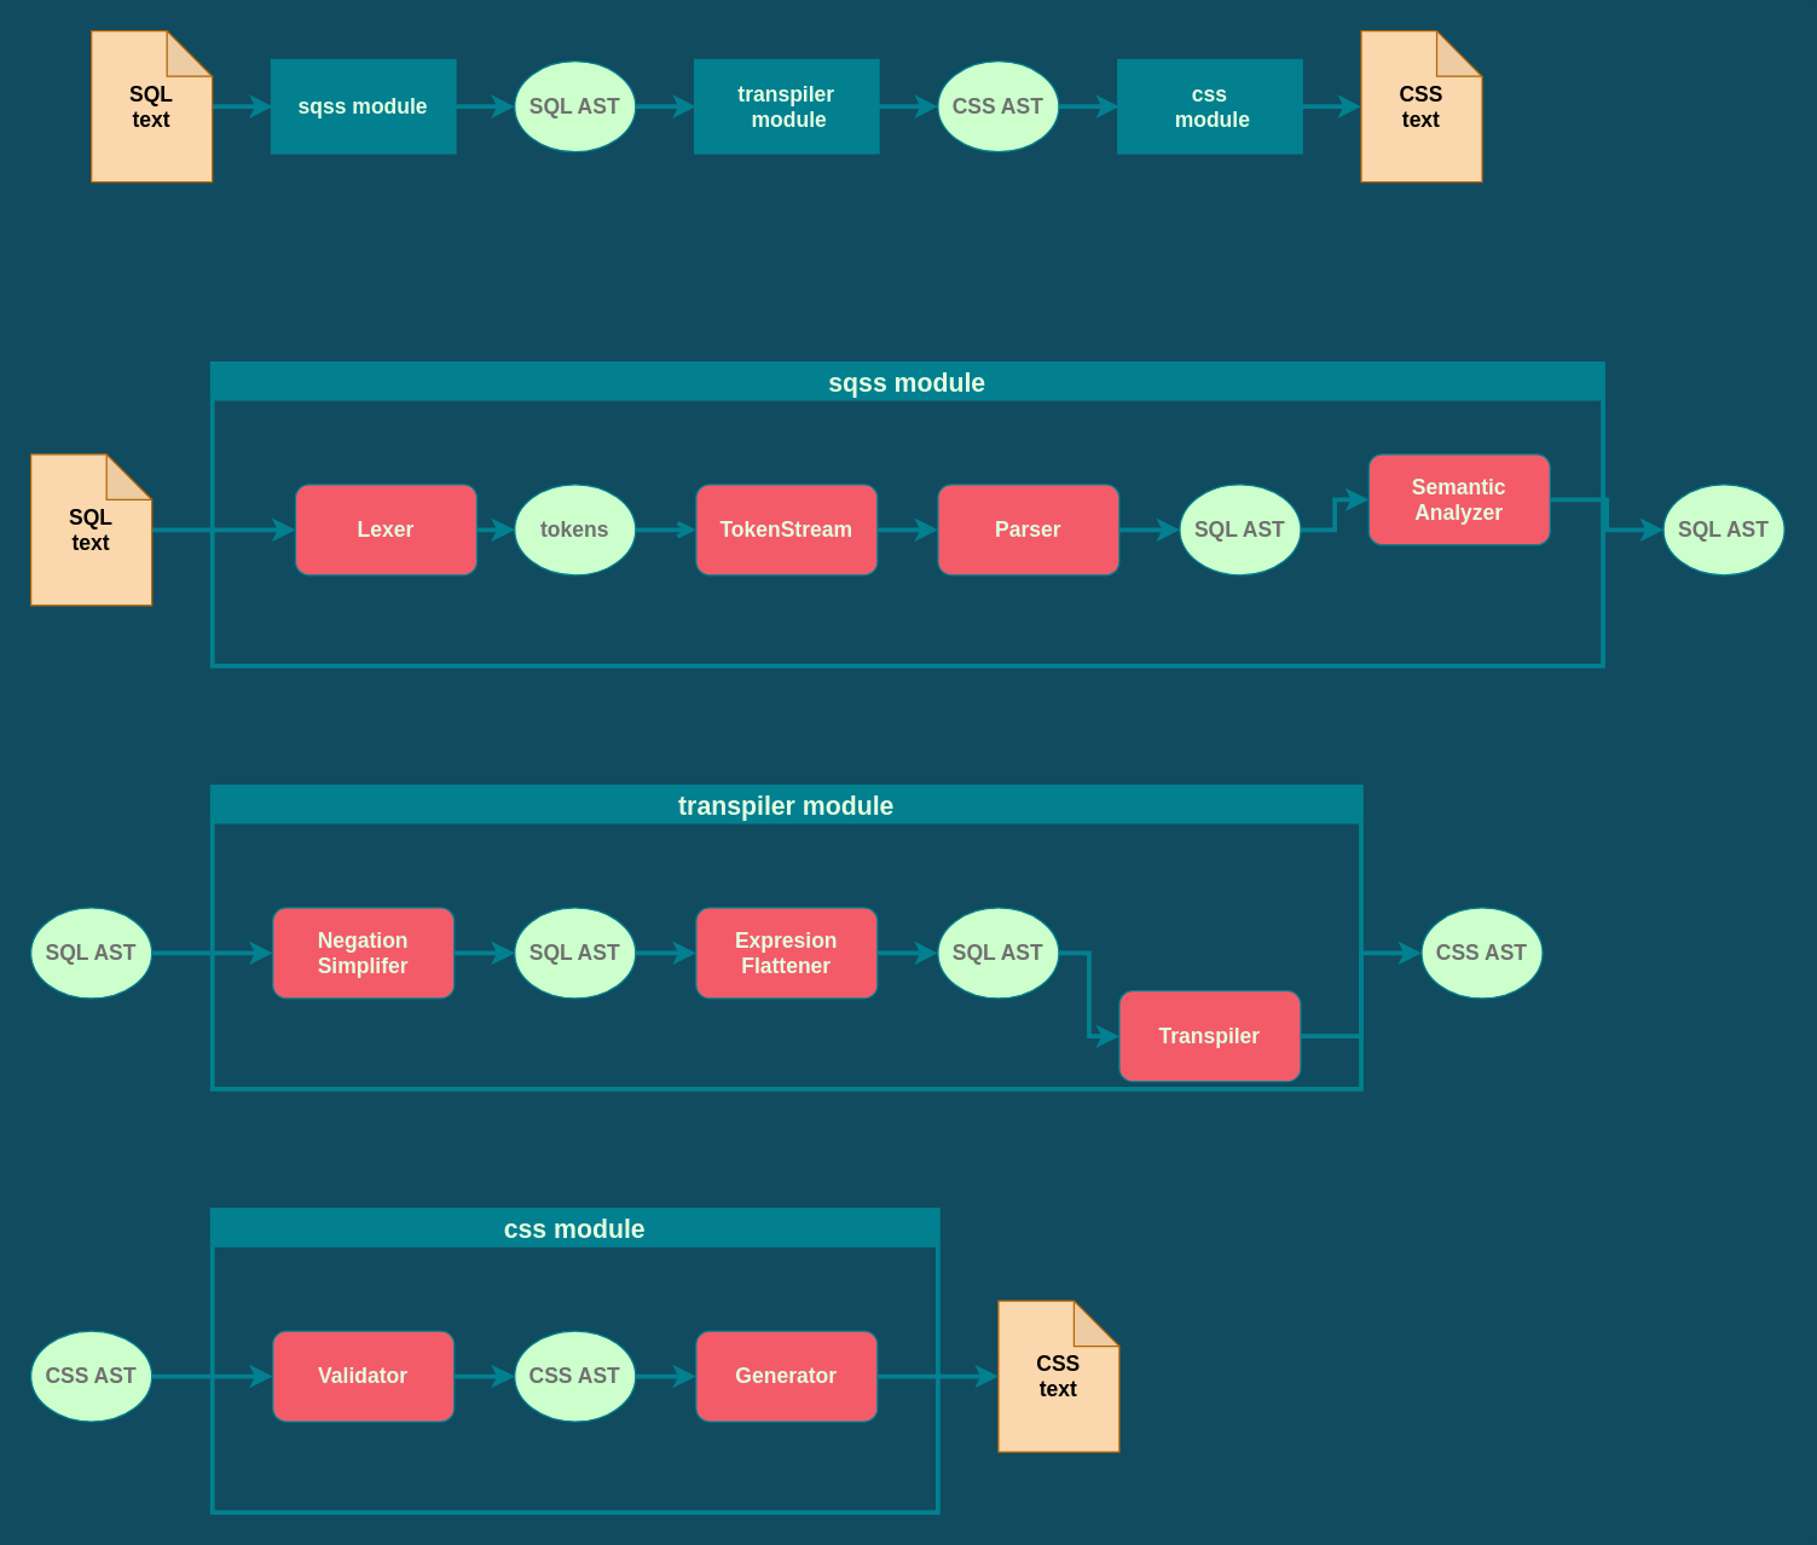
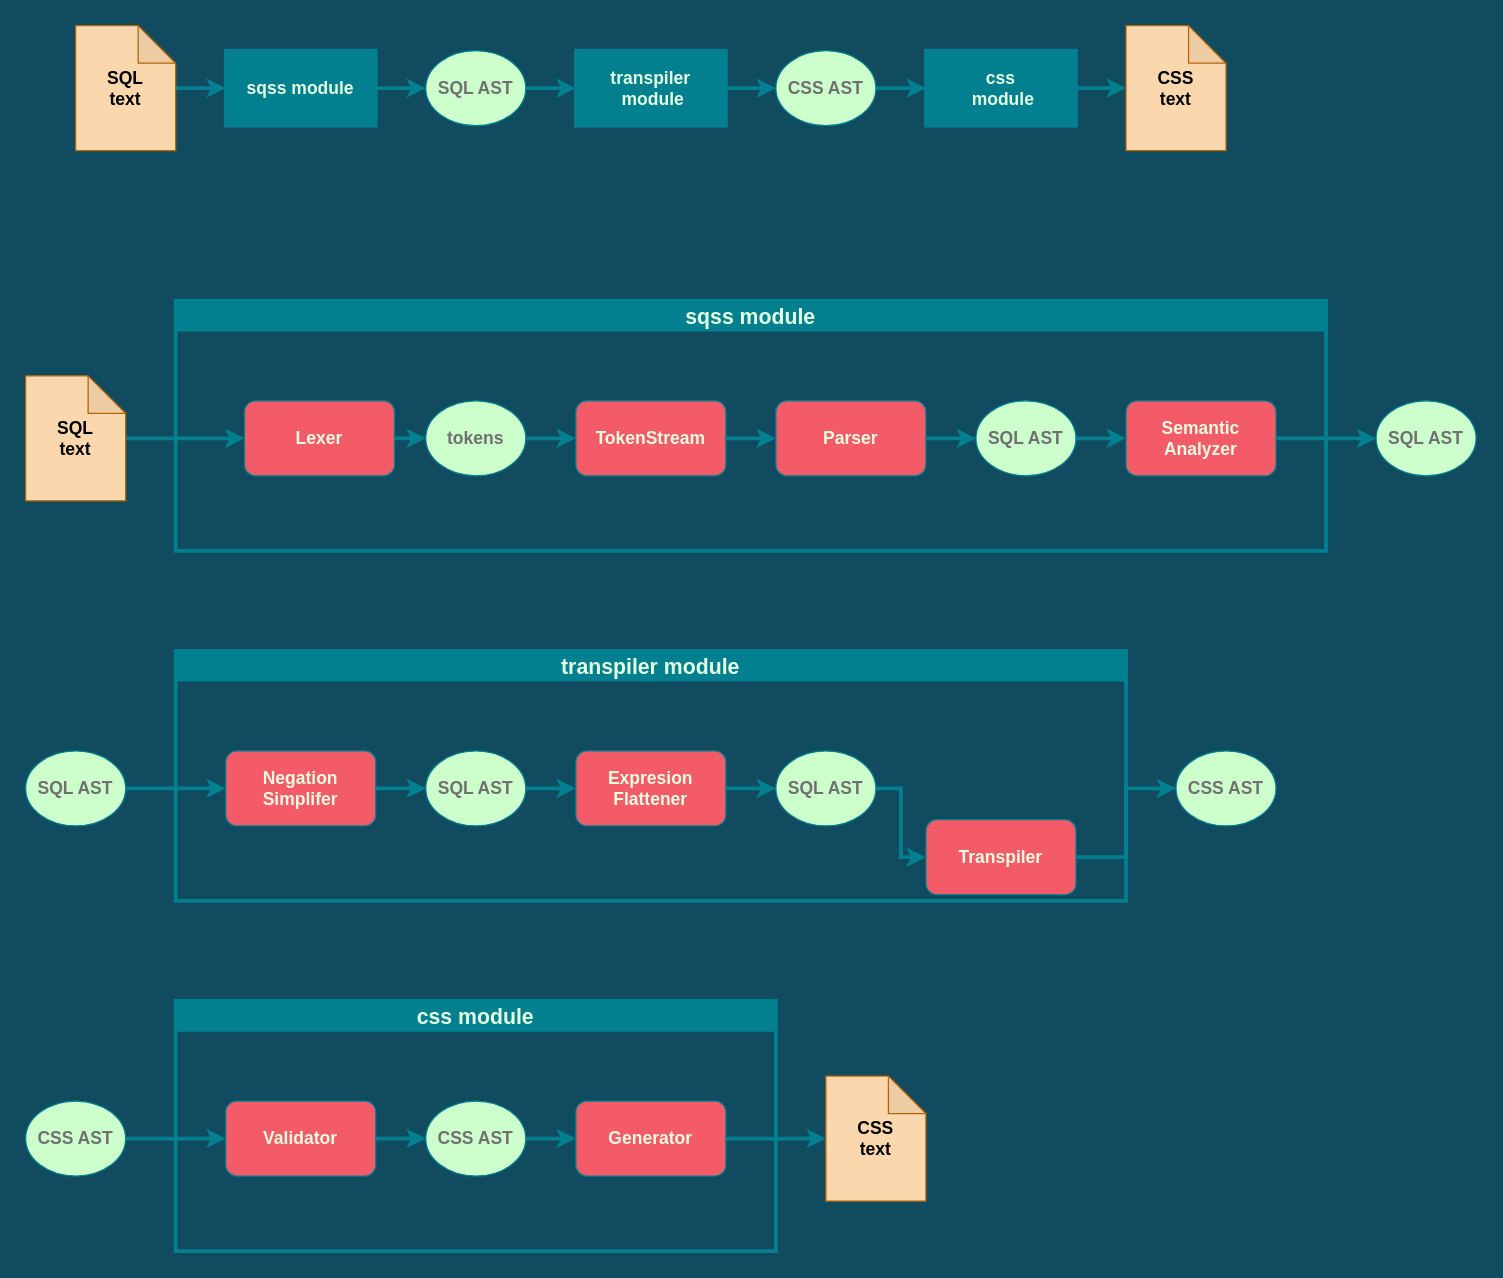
  <mxCell id="0" />
  <mxCell id="1" parent="0" />
  <mxCell id="2" value="sqss module" style="swimlane;fontColor=#E4FDE1;strokeColor=#028090;fillColor=#028090;fontSize=17;labelBackgroundColor=none;strokeWidth=3;" vertex="1" parent="1"><mxGeometry x="140" y="240" width="920" height="200" as="geometry" /></mxCell>
  <mxCell id="3" value="Lexer" style="rounded=1;whiteSpace=wrap;html=1;fontColor=#E4FDE1;strokeColor=#028090;fillColor=#F45B69;fillStyle=auto;fontStyle=1;fontSize=14;" vertex="1" parent="2"><mxGeometry x="55" y="80" width="120" height="60" as="geometry" /></mxCell>
- <mxCell id="4" style="edgeStyle=orthogonalEdgeStyle;rounded=0;orthogonalLoop=1;jettySize=auto;html=1;entryX=0;entryY=0.5;entryDx=0;entryDy=0;fontColor=#E4FDE1;strokeColor=#028090;fillColor=#F45B69;strokeWidth=3;endArrow=open;" edge="1" parent="2" source="5" target="8"><mxGeometry relative="1" as="geometry" /></mxCell>
+ <mxCell id="4" style="edgeStyle=orthogonalEdgeStyle;rounded=0;orthogonalLoop=1;jettySize=auto;html=1;entryX=0;entryY=0.5;entryDx=0;entryDy=0;fontColor=#E4FDE1;strokeColor=#028090;fillColor=#F45B69;strokeWidth=3;" edge="1" parent="2" source="5" target="8"><mxGeometry relative="1" as="geometry" /></mxCell>
  <mxCell id="5" value="tokens" style="ellipse;whiteSpace=wrap;html=1;fillColor=#CCFFCC;strokeColor=#028090;fontColor=#707070;rounded=1;fillStyle=auto;fontStyle=1;fontSize=14;" vertex="1" parent="2"><mxGeometry x="200" y="80" width="80" height="60" as="geometry" /></mxCell>
  <mxCell id="6" value="" style="edgeStyle=orthogonalEdgeStyle;rounded=0;orthogonalLoop=1;jettySize=auto;html=1;fontColor=#E4FDE1;strokeColor=#028090;fillColor=#F45B69;" edge="1" parent="2" source="3" target="5"><mxGeometry relative="1" as="geometry" /></mxCell>
  <mxCell id="7" style="edgeStyle=orthogonalEdgeStyle;rounded=0;orthogonalLoop=1;jettySize=auto;html=1;fontColor=#E4FDE1;strokeColor=#028090;fillColor=#F45B69;strokeWidth=3;" edge="1" parent="2" source="3" target="5"><mxGeometry relative="1" as="geometry" /></mxCell>
  <mxCell id="8" value="TokenStream" style="rounded=1;whiteSpace=wrap;html=1;fontColor=#E4FDE1;strokeColor=#028090;fillColor=#F45B69;fillStyle=auto;fontStyle=1;fontSize=14;" vertex="1" parent="2"><mxGeometry x="320" y="80" width="120" height="60" as="geometry" /></mxCell>
  <mxCell id="9" style="edgeStyle=orthogonalEdgeStyle;rounded=0;orthogonalLoop=1;jettySize=auto;html=1;entryX=0;entryY=0.5;entryDx=0;entryDy=0;fontColor=#E4FDE1;strokeColor=#028090;fillColor=#F45B69;strokeWidth=3;" edge="1" parent="1" source="10" target="3"><mxGeometry relative="1" as="geometry" /></mxCell>
  <mxCell id="10" value="&lt;div style=&quot;font-size: 14px;&quot;&gt;SQL&lt;/div&gt;&lt;div style=&quot;font-size: 14px;&quot;&gt;text&lt;br style=&quot;font-size: 14px;&quot;&gt;&lt;/div&gt;" style="shape=note;whiteSpace=wrap;html=1;backgroundOutline=1;darkOpacity=0.05;strokeColor=#b46504;fillColor=#fad7ac;fontStyle=1;fontSize=14;" vertex="1" parent="1"><mxGeometry y="300" width="80" height="100" as="geometry" x="20" /></mxCell>
  <mxCell id="11" value="" style="edgeStyle=orthogonalEdgeStyle;rounded=0;orthogonalLoop=1;jettySize=auto;html=1;fontColor=#E4FDE1;strokeColor=#028090;fillColor=#F45B69;strokeWidth=3;" edge="1" parent="1" source="12" target="15"><mxGeometry relative="1" as="geometry" /></mxCell>
  <mxCell id="12" value="Parser" style="rounded=1;whiteSpace=wrap;html=1;fontColor=#E4FDE1;strokeColor=#028090;fillColor=#F45B69;fillStyle=auto;fontStyle=1;fontSize=14;" vertex="1" parent="1"><mxGeometry x="620" y="320" width="120" height="60" as="geometry" /></mxCell>
  <mxCell id="13" style="edgeStyle=orthogonalEdgeStyle;rounded=0;orthogonalLoop=1;jettySize=auto;html=1;entryX=0;entryY=0.5;entryDx=0;entryDy=0;fontColor=#E4FDE1;strokeColor=#028090;fillColor=#F45B69;strokeWidth=3;" edge="1" parent="1" source="8" target="12"><mxGeometry relative="1" as="geometry" /></mxCell>
  <mxCell id="14" style="edgeStyle=orthogonalEdgeStyle;rounded=0;orthogonalLoop=1;jettySize=auto;html=1;fontColor=#E4FDE1;strokeColor=#028090;fillColor=#F45B69;strokeWidth=3;" edge="1" parent="1" source="15" target="17"><mxGeometry relative="1" as="geometry" /></mxCell>
  <mxCell id="15" value="SQL AST" style="ellipse;whiteSpace=wrap;html=1;fillColor=#CCFFCC;strokeColor=#028090;fontColor=#707070;rounded=1;fillStyle=auto;fontStyle=1;fontSize=14;" vertex="1" parent="1"><mxGeometry x="780" y="320" width="80" height="60" as="geometry" /></mxCell>
  <mxCell id="16" value="" style="edgeStyle=orthogonalEdgeStyle;rounded=0;orthogonalLoop=1;jettySize=auto;html=1;fontColor=#E4FDE1;strokeColor=#028090;fillColor=#F45B69;strokeWidth=3;" edge="1" parent="1" source="17" target="18"><mxGeometry relative="1" as="geometry" /></mxCell>
- <mxCell id="17" value="&lt;div style=&quot;font-size: 14px;&quot;&gt;Semantic&lt;/div&gt;&lt;div style=&quot;font-size: 14px;&quot;&gt;Analyzer&lt;br style=&quot;font-size: 14px;&quot;&gt;&lt;/div&gt;" style="rounded=1;whiteSpace=wrap;html=1;fillStyle=auto;fontColor=#E4FDE1;strokeColor=#028090;fillColor=#F45B69;fontStyle=1;fontSize=14;" vertex="1" parent="1"><mxGeometry x="905" y="300" width="120" height="60" as="geometry" /></mxCell>
+ <mxCell id="17" value="&lt;div style=&quot;font-size: 14px;&quot;&gt;Semantic&lt;/div&gt;&lt;div style=&quot;font-size: 14px;&quot;&gt;Analyzer&lt;br style=&quot;font-size: 14px;&quot;&gt;&lt;/div&gt;" style="rounded=1;whiteSpace=wrap;html=1;fillStyle=auto;fontColor=#E4FDE1;strokeColor=#028090;fillColor=#F45B69;fontStyle=1;fontSize=14;" vertex="1" parent="1"><mxGeometry x="900" y="320" width="120" height="60" as="geometry" /></mxCell>
  <mxCell id="18" value="SQL AST" style="ellipse;whiteSpace=wrap;html=1;fillColor=#CCFFCC;strokeColor=#028090;fontColor=#707070;rounded=1;fillStyle=auto;fontStyle=1;fontSize=14;" vertex="1" parent="1"><mxGeometry x="1100" y="320" width="80" height="60" as="geometry" /></mxCell>
  <mxCell id="19" style="edgeStyle=orthogonalEdgeStyle;rounded=0;orthogonalLoop=1;jettySize=auto;html=1;entryX=0;entryY=0.5;entryDx=0;entryDy=0;fontSize=14;fontColor=#E4FDE1;strokeColor=#028090;strokeWidth=3;fillColor=#F45B69;" edge="1" parent="1" source="20" target="22"><mxGeometry relative="1" as="geometry" /></mxCell>
  <mxCell id="20" value="&lt;div style=&quot;font-size: 14px;&quot;&gt;SQL&lt;/div&gt;&lt;div style=&quot;font-size: 14px;&quot;&gt;text&lt;br style=&quot;font-size: 14px;&quot;&gt;&lt;/div&gt;" style="shape=note;whiteSpace=wrap;html=1;backgroundOutline=1;darkOpacity=0.05;strokeColor=#b46504;fillColor=#fad7ac;fontStyle=1;fontSize=14;" vertex="1" parent="1"><mxGeometry x="60" y="20" width="80" height="100" as="geometry" /></mxCell>
  <mxCell id="21" style="edgeStyle=orthogonalEdgeStyle;rounded=0;orthogonalLoop=1;jettySize=auto;html=1;entryX=0;entryY=0.5;entryDx=0;entryDy=0;fontSize=14;fontColor=#E4FDE1;strokeColor=#028090;strokeWidth=3;fillColor=#F45B69;" edge="1" parent="1" source="22" target="24"><mxGeometry relative="1" as="geometry" /></mxCell>
  <mxCell id="22" value="sqss module" style="rounded=0;whiteSpace=wrap;html=1;labelBackgroundColor=none;fillStyle=auto;fontSize=14;fontColor=#E4FDE1;strokeColor=#028090;strokeWidth=3;fillColor=#028090;fontStyle=1" vertex="1" parent="1"><mxGeometry x="180" y="40" width="120" height="60" as="geometry" /></mxCell>
  <mxCell id="23" style="edgeStyle=orthogonalEdgeStyle;rounded=0;orthogonalLoop=1;jettySize=auto;html=1;entryX=0;entryY=0.5;entryDx=0;entryDy=0;fontSize=14;fontColor=#E4FDE1;strokeColor=#028090;strokeWidth=3;fillColor=#F45B69;" edge="1" parent="1" source="24" target="26"><mxGeometry relative="1" as="geometry" /></mxCell>
  <mxCell id="24" value="SQL AST" style="ellipse;whiteSpace=wrap;html=1;fillColor=#CCFFCC;strokeColor=#028090;fontColor=#707070;rounded=1;fillStyle=auto;fontStyle=1;fontSize=14;labelBackgroundColor=none;" vertex="1" parent="1"><mxGeometry x="340" y="40" width="80" height="60" as="geometry" /></mxCell>
  <mxCell id="25" style="edgeStyle=orthogonalEdgeStyle;rounded=0;orthogonalLoop=1;jettySize=auto;html=1;entryX=0;entryY=0.5;entryDx=0;entryDy=0;fontSize=14;fontColor=#E4FDE1;strokeColor=#028090;strokeWidth=3;fillColor=#F45B69;" edge="1" parent="1" source="26" target="28"><mxGeometry relative="1" as="geometry" /></mxCell>
  <mxCell id="26" value="&lt;div&gt;transpiler&lt;/div&gt;&lt;div&gt;&amp;nbsp;module&lt;/div&gt;" style="rounded=0;whiteSpace=wrap;html=1;labelBackgroundColor=none;fillStyle=auto;fontSize=14;fontColor=#E4FDE1;strokeColor=#028090;strokeWidth=3;fillColor=#028090;fontStyle=1" vertex="1" parent="1"><mxGeometry x="460" y="40" width="120" height="60" as="geometry" /></mxCell>
  <mxCell id="27" style="edgeStyle=orthogonalEdgeStyle;rounded=0;orthogonalLoop=1;jettySize=auto;html=1;entryX=0;entryY=0.5;entryDx=0;entryDy=0;fontSize=14;fontColor=#E4FDE1;strokeColor=#028090;strokeWidth=3;fillColor=#F45B69;" edge="1" parent="1" source="28" target="30"><mxGeometry relative="1" as="geometry" /></mxCell>
  <mxCell id="28" value="CSS AST" style="ellipse;whiteSpace=wrap;html=1;fillColor=#CCFFCC;strokeColor=#028090;fontColor=#707070;rounded=1;fillStyle=auto;fontStyle=1;fontSize=14;" vertex="1" parent="1"><mxGeometry x="620" y="40" width="80" height="60" as="geometry" /></mxCell>
  <mxCell id="29" style="edgeStyle=orthogonalEdgeStyle;rounded=0;orthogonalLoop=1;jettySize=auto;html=1;entryX=0;entryY=0.5;entryDx=0;entryDy=0;entryPerimeter=0;fontSize=14;fontColor=#E4FDE1;strokeColor=#028090;strokeWidth=3;fillColor=#F45B69;" edge="1" parent="1" source="30" target="31"><mxGeometry relative="1" as="geometry" /></mxCell>
  <mxCell id="30" value="&lt;div&gt;css&lt;/div&gt;&lt;div&gt;&amp;nbsp;module&lt;/div&gt;" style="rounded=0;whiteSpace=wrap;html=1;labelBackgroundColor=none;fillStyle=auto;fontSize=14;fontColor=#E4FDE1;strokeColor=#028090;strokeWidth=3;fillColor=#028090;fontStyle=1" vertex="1" parent="1"><mxGeometry x="740" y="40" width="120" height="60" as="geometry" /></mxCell>
  <mxCell id="31" value="&lt;div style=&quot;font-size: 14px;&quot;&gt;CSS&lt;/div&gt;&lt;div style=&quot;font-size: 14px;&quot;&gt;text&lt;br style=&quot;font-size: 14px;&quot;&gt;&lt;/div&gt;" style="shape=note;whiteSpace=wrap;html=1;backgroundOutline=1;darkOpacity=0.05;strokeColor=#b46504;fillColor=#fad7ac;fontStyle=1;fontSize=14;" vertex="1" parent="1"><mxGeometry x="900" y="20" width="80" height="100" as="geometry" /></mxCell>
  <mxCell id="32" value="transpiler module" style="swimlane;fontColor=#E4FDE1;strokeColor=#028090;fillColor=#028090;fontSize=17;labelBackgroundColor=none;strokeWidth=3;" vertex="1" parent="1"><mxGeometry x="140" y="520" width="760" height="200" as="geometry" /></mxCell>
  <mxCell id="33" value="&lt;div&gt;Negation&lt;/div&gt;&lt;div&gt;Simplifer&lt;/div&gt;" style="rounded=1;whiteSpace=wrap;html=1;fontColor=#E4FDE1;strokeColor=#028090;fillColor=#F45B69;fillStyle=auto;fontStyle=1;fontSize=14;" vertex="1" parent="32"><mxGeometry x="40" y="80" width="120" height="60" as="geometry" /></mxCell>
  <mxCell id="34" style="edgeStyle=orthogonalEdgeStyle;rounded=0;orthogonalLoop=1;jettySize=auto;html=1;entryX=0;entryY=0.5;entryDx=0;entryDy=0;fontColor=#E4FDE1;strokeColor=#028090;fillColor=#F45B69;strokeWidth=3;" edge="1" parent="32" source="35" target="39"><mxGeometry relative="1" as="geometry" /></mxCell>
  <mxCell id="35" value="SQL AST" style="ellipse;whiteSpace=wrap;html=1;fillColor=#CCFFCC;strokeColor=#028090;fontColor=#707070;rounded=1;fillStyle=auto;fontStyle=1;fontSize=14;" vertex="1" parent="32"><mxGeometry x="200" y="80" width="80" height="60" as="geometry" /></mxCell>
  <mxCell id="36" value="" style="edgeStyle=orthogonalEdgeStyle;rounded=0;orthogonalLoop=1;jettySize=auto;html=1;fontColor=#E4FDE1;strokeColor=#028090;fillColor=#F45B69;" edge="1" parent="32" source="33" target="35"><mxGeometry relative="1" as="geometry" /></mxCell>
  <mxCell id="37" style="edgeStyle=orthogonalEdgeStyle;rounded=0;orthogonalLoop=1;jettySize=auto;html=1;fontColor=#E4FDE1;strokeColor=#028090;fillColor=#F45B69;strokeWidth=3;" edge="1" parent="32" source="33" target="35"><mxGeometry relative="1" as="geometry" /></mxCell>
  <mxCell id="38" style="edgeStyle=orthogonalEdgeStyle;rounded=0;orthogonalLoop=1;jettySize=auto;html=1;fontSize=14;fontColor=#E4FDE1;strokeColor=#028090;strokeWidth=3;fillColor=#F45B69;" edge="1" parent="32" source="39" target="41"><mxGeometry relative="1" as="geometry" /></mxCell>
  <mxCell id="39" value="&lt;div&gt;Expresion&lt;/div&gt;&lt;div&gt;Flattener&lt;br&gt;&lt;/div&gt;" style="rounded=1;whiteSpace=wrap;html=1;fontColor=#E4FDE1;strokeColor=#028090;fillColor=#F45B69;fillStyle=auto;fontStyle=1;fontSize=14;" vertex="1" parent="32"><mxGeometry x="320" y="80" width="120" height="60" as="geometry" /></mxCell>
  <mxCell id="40" style="edgeStyle=orthogonalEdgeStyle;rounded=0;orthogonalLoop=1;jettySize=auto;html=1;entryX=0;entryY=0.5;entryDx=0;entryDy=0;fontSize=14;fontColor=#E4FDE1;strokeColor=#028090;strokeWidth=3;fillColor=#F45B69;" edge="1" parent="32" source="41" target="42"><mxGeometry relative="1" as="geometry" /></mxCell>
  <mxCell id="41" value="SQL AST" style="ellipse;whiteSpace=wrap;html=1;fillColor=#CCFFCC;strokeColor=#028090;fontColor=#707070;rounded=1;fillStyle=auto;fontStyle=1;fontSize=14;" vertex="1" parent="32"><mxGeometry x="480" y="80" width="80" height="60" as="geometry" /></mxCell>
  <mxCell id="42" value="Transpiler" style="rounded=1;whiteSpace=wrap;html=1;fontColor=#E4FDE1;strokeColor=#028090;fillColor=#F45B69;fillStyle=auto;fontStyle=1;fontSize=14;" vertex="1" parent="32"><mxGeometry x="600" y="135" width="120" height="60" as="geometry" /></mxCell>
  <mxCell id="43" style="edgeStyle=orthogonalEdgeStyle;rounded=0;orthogonalLoop=1;jettySize=auto;html=1;entryX=0;entryY=0.5;entryDx=0;entryDy=0;fontSize=14;fontColor=#E4FDE1;strokeColor=#028090;strokeWidth=3;fillColor=#F45B69;" edge="1" parent="1" source="44" target="33"><mxGeometry relative="1" as="geometry" /></mxCell>
  <mxCell id="44" value="SQL AST" style="ellipse;whiteSpace=wrap;html=1;fillColor=#CCFFCC;strokeColor=#028090;fontColor=#707070;rounded=1;fillStyle=auto;fontStyle=1;fontSize=14;" vertex="1" parent="1"><mxGeometry y="600" width="80" height="60" as="geometry" x="20" /></mxCell>
  <mxCell id="45" value="CSS AST" style="ellipse;whiteSpace=wrap;html=1;fillColor=#CCFFCC;strokeColor=#028090;fontColor=#707070;rounded=1;fillStyle=auto;fontStyle=1;fontSize=14;" vertex="1" parent="1"><mxGeometry x="940" y="600" width="80" height="60" as="geometry" /></mxCell>
  <mxCell id="46" style="edgeStyle=orthogonalEdgeStyle;rounded=0;orthogonalLoop=1;jettySize=auto;html=1;entryX=0;entryY=0.5;entryDx=0;entryDy=0;fontSize=14;fontColor=#E4FDE1;strokeColor=#028090;strokeWidth=3;fillColor=#F45B69;" edge="1" parent="1" source="42" target="45"><mxGeometry relative="1" as="geometry" /></mxCell>
  <mxCell id="47" value="css module" style="swimlane;fontColor=#E4FDE1;strokeColor=#028090;fillColor=#028090;fontSize=17;labelBackgroundColor=none;strokeWidth=3;" vertex="1" parent="1"><mxGeometry x="140" y="800" width="480" height="200" as="geometry" /></mxCell>
  <mxCell id="48" value="Validator" style="rounded=1;whiteSpace=wrap;html=1;fontColor=#E4FDE1;strokeColor=#028090;fillColor=#F45B69;fillStyle=auto;fontStyle=1;fontSize=14;" vertex="1" parent="47"><mxGeometry x="40" y="80" width="120" height="60" as="geometry" /></mxCell>
  <mxCell id="49" style="edgeStyle=orthogonalEdgeStyle;rounded=0;orthogonalLoop=1;jettySize=auto;html=1;entryX=0;entryY=0.5;entryDx=0;entryDy=0;fontColor=#E4FDE1;strokeColor=#028090;fillColor=#F45B69;strokeWidth=3;" edge="1" parent="47" source="50" target="53"><mxGeometry relative="1" as="geometry" /></mxCell>
  <mxCell id="50" value="CSS AST" style="ellipse;whiteSpace=wrap;html=1;fillColor=#CCFFCC;strokeColor=#028090;fontColor=#707070;rounded=1;fillStyle=auto;fontStyle=1;fontSize=14;" vertex="1" parent="47"><mxGeometry x="200" y="80" width="80" height="60" as="geometry" /></mxCell>
  <mxCell id="51" value="" style="edgeStyle=orthogonalEdgeStyle;rounded=0;orthogonalLoop=1;jettySize=auto;html=1;fontColor=#E4FDE1;strokeColor=#028090;fillColor=#F45B69;" edge="1" parent="47" source="48" target="50"><mxGeometry relative="1" as="geometry" /></mxCell>
  <mxCell id="52" style="edgeStyle=orthogonalEdgeStyle;rounded=0;orthogonalLoop=1;jettySize=auto;html=1;fontColor=#E4FDE1;strokeColor=#028090;fillColor=#F45B69;strokeWidth=3;" edge="1" parent="47" source="48" target="50"><mxGeometry relative="1" as="geometry" /></mxCell>
  <mxCell id="53" value="Generator" style="rounded=1;whiteSpace=wrap;html=1;fontColor=#E4FDE1;strokeColor=#028090;fillColor=#F45B69;fillStyle=auto;fontStyle=1;fontSize=14;" vertex="1" parent="47"><mxGeometry x="320" y="80" width="120" height="60" as="geometry" /></mxCell>
  <mxCell id="54" style="edgeStyle=orthogonalEdgeStyle;rounded=0;orthogonalLoop=1;jettySize=auto;html=1;entryX=0;entryY=0.5;entryDx=0;entryDy=0;fontSize=14;fontColor=#E4FDE1;strokeColor=#028090;strokeWidth=3;fillColor=#F45B69;" edge="1" parent="1" source="55" target="48"><mxGeometry relative="1" as="geometry" /></mxCell>
  <mxCell id="55" value="CSS AST" style="ellipse;whiteSpace=wrap;html=1;fillColor=#CCFFCC;strokeColor=#028090;fontColor=#707070;rounded=1;fillStyle=auto;fontStyle=1;fontSize=14;" vertex="1" parent="1"><mxGeometry y="880" width="80" height="60" as="geometry" x="20" /></mxCell>
  <mxCell id="56" value="&lt;div style=&quot;font-size: 14px;&quot;&gt;CSS&lt;/div&gt;&lt;div style=&quot;font-size: 14px;&quot;&gt;text&lt;br style=&quot;font-size: 14px;&quot;&gt;&lt;/div&gt;" style="shape=note;whiteSpace=wrap;html=1;backgroundOutline=1;darkOpacity=0.05;strokeColor=#b46504;fillColor=#fad7ac;fontStyle=1;fontSize=14;" vertex="1" parent="1"><mxGeometry x="660" y="860" width="80" height="100" as="geometry" /></mxCell>
  <mxCell id="57" style="edgeStyle=orthogonalEdgeStyle;rounded=0;orthogonalLoop=1;jettySize=auto;html=1;fontSize=14;fontColor=#E4FDE1;strokeColor=#028090;strokeWidth=3;fillColor=#F45B69;entryX=0;entryY=0.5;entryDx=0;entryDy=0;entryPerimeter=0;" edge="1" parent="1" source="53" target="56"><mxGeometry relative="1" as="geometry"><mxPoint x="620" y="910" as="targetPoint" /></mxGeometry></mxCell>
